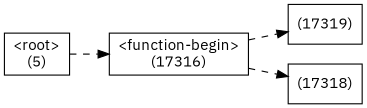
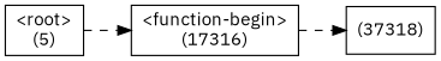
  digraph {
    fontname="IBM Plex Sans"
    rankdir=LR
    node [fontname="IBM Plex Sans" shape=box]
    edge [fontname="IBM Plex Sans" style=dashed]
-   n1 [label="(17319)"]
    n2 [label="<function-begin>\n(17316)"]
-   n3 [label="(17318)"]
+   n3 [label="(37318)"]
    n4 [label="<root>\n(5)"]
-   n2 -> n1
    n2 -> n3
    n4 -> n2
  }
